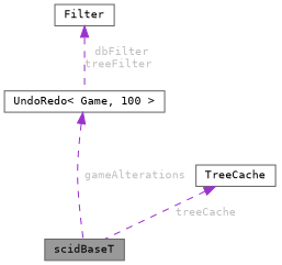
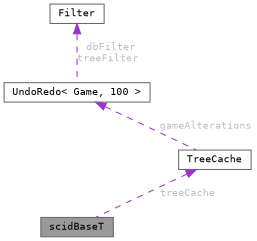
  digraph {
    fontname="DejaVu Sans Mono"
    node [color=gray40 fillcolor=white fontname="DejaVu Sans Mono" fontsize=10 shape=box style=filled]
    edge [color=darkorchid3 dir=back fontcolor=grey fontname="DejaVu Sans Mono" fontsize=10 labelfontname=Helvetica labelfontsize=10 style=dashed]
    n1 [fillcolor=grey60 fontcolor=black height=0.2 label=scidBaseT width=0.4]
    n2 [height=0.2 label=TreeCache width=0.4]
    n3 [height=0.2 label=Filter width=0.4]
    n4 [height=0.2 label="UndoRedo\< Game, 100 \>" width=0.4]
    n2 -> n1 [label=" treeCache"]
    n3 -> n4 [label=" dbFilter\ntreeFilter"]
-   n4 -> n1 [label=" gameAlterations"]
+   n4 -> n2 [label=" gameAlterations"]
  }
